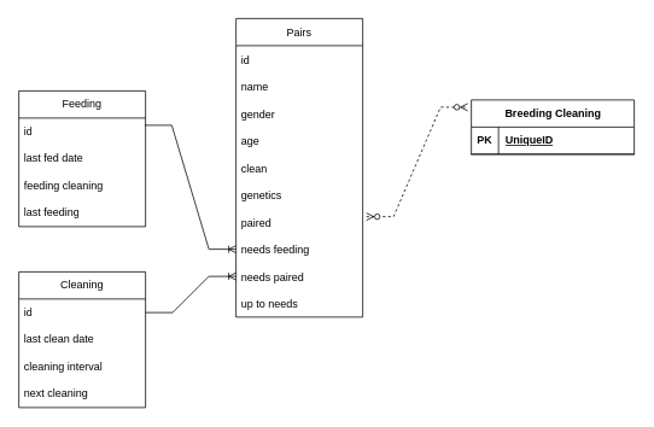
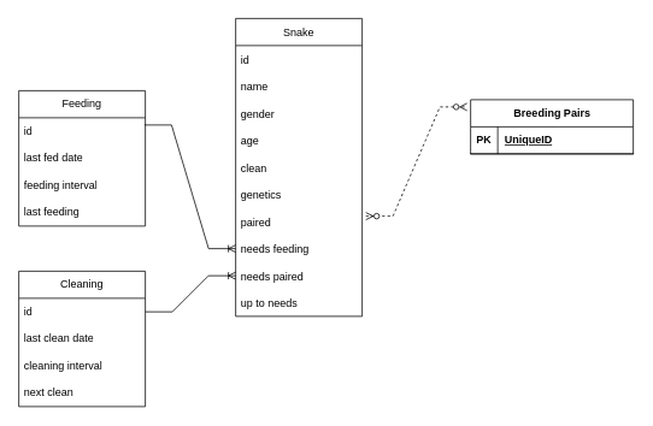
  <mxCell id="0" />
  <mxCell id="1" parent="0" />
- <mxCell id="2" value="Pairs" style="swimlane;fontStyle=0;childLayout=stackLayout;horizontal=1;startSize=30;horizontalStack=0;resizeParent=1;resizeParentMax=0;resizeLast=0;collapsible=1;marginBottom=0;" parent="1" vertex="1"><mxGeometry x="260" y="20" width="140" height="330" as="geometry" /></mxCell>
+ <mxCell id="2" value="Snake" style="swimlane;fontStyle=0;childLayout=stackLayout;horizontal=1;startSize=30;horizontalStack=0;resizeParent=1;resizeParentMax=0;resizeLast=0;collapsible=1;marginBottom=0;" parent="1" vertex="1"><mxGeometry x="260" y="20" width="140" height="330" as="geometry" /></mxCell>
  <mxCell id="3" value="id" style="text;strokeColor=none;fillColor=none;align=left;verticalAlign=middle;spacingLeft=4;spacingRight=4;overflow=hidden;points=[[0,0.5],[1,0.5]];portConstraint=eastwest;rotatable=0;" parent="2" vertex="1"><mxGeometry y="30" width="140" height="30" as="geometry" /></mxCell>
  <mxCell id="4" value="name" style="text;strokeColor=none;fillColor=none;align=left;verticalAlign=middle;spacingLeft=4;spacingRight=4;overflow=hidden;points=[[0,0.5],[1,0.5]];portConstraint=eastwest;rotatable=0;" parent="2" vertex="1"><mxGeometry y="60" width="140" height="30" as="geometry" /></mxCell>
  <mxCell id="5" value="gender" style="text;strokeColor=none;fillColor=none;align=left;verticalAlign=middle;spacingLeft=4;spacingRight=4;overflow=hidden;points=[[0,0.5],[1,0.5]];portConstraint=eastwest;rotatable=0;" parent="2" vertex="1"><mxGeometry y="90" width="140" height="30" as="geometry" /></mxCell>
  <mxCell id="6" value="age" style="text;strokeColor=none;fillColor=none;align=left;verticalAlign=middle;spacingLeft=4;spacingRight=4;overflow=hidden;points=[[0,0.5],[1,0.5]];portConstraint=eastwest;rotatable=0;" vertex="1" parent="2"><mxGeometry y="120" width="140" height="30" as="geometry" /></mxCell>
  <mxCell id="7" value="clean" style="text;strokeColor=none;fillColor=none;align=left;verticalAlign=middle;spacingLeft=4;spacingRight=4;overflow=hidden;points=[[0,0.5],[1,0.5]];portConstraint=eastwest;rotatable=0;" vertex="1" parent="2"><mxGeometry y="150" width="140" height="30" as="geometry" /></mxCell>
  <mxCell id="8" value="genetics" style="text;strokeColor=none;fillColor=none;align=left;verticalAlign=middle;spacingLeft=4;spacingRight=4;overflow=hidden;points=[[0,0.5],[1,0.5]];portConstraint=eastwest;rotatable=0;" vertex="1" parent="2"><mxGeometry y="180" width="140" height="30" as="geometry" /></mxCell>
  <mxCell id="9" value="paired" style="text;strokeColor=none;fillColor=none;align=left;verticalAlign=middle;spacingLeft=4;spacingRight=4;overflow=hidden;points=[[0,0.5],[1,0.5]];portConstraint=eastwest;rotatable=0;" vertex="1" parent="2"><mxGeometry y="210" width="140" height="30" as="geometry" /></mxCell>
  <mxCell id="10" value="needs feeding" style="text;strokeColor=none;fillColor=none;align=left;verticalAlign=middle;spacingLeft=4;spacingRight=4;overflow=hidden;points=[[0,0.5],[1,0.5]];portConstraint=eastwest;rotatable=0;" vertex="1" parent="2"><mxGeometry y="240" width="140" height="30" as="geometry" /></mxCell>
  <mxCell id="11" value="needs paired" style="text;strokeColor=none;fillColor=none;align=left;verticalAlign=middle;spacingLeft=4;spacingRight=4;overflow=hidden;points=[[0,0.5],[1,0.5]];portConstraint=eastwest;rotatable=0;" vertex="1" parent="2"><mxGeometry y="270" width="140" height="30" as="geometry" /></mxCell>
  <mxCell id="12" value="up to needs" style="text;strokeColor=none;fillColor=none;align=left;verticalAlign=middle;spacingLeft=4;spacingRight=4;overflow=hidden;points=[[0,0.5],[1,0.5]];portConstraint=eastwest;rotatable=0;" vertex="1" parent="2"><mxGeometry y="300" width="140" height="30" as="geometry" /></mxCell>
  <mxCell id="13" value="Feeding" style="swimlane;fontStyle=0;childLayout=stackLayout;horizontal=1;startSize=30;horizontalStack=0;resizeParent=1;resizeParentMax=0;resizeLast=0;collapsible=1;marginBottom=0;whiteSpace=wrap;html=1;" vertex="1" parent="1"><mxGeometry x="20" y="100" width="140" height="150" as="geometry" /></mxCell>
  <mxCell id="14" value="id" style="text;strokeColor=none;fillColor=none;align=left;verticalAlign=middle;spacingLeft=4;spacingRight=4;overflow=hidden;points=[[0,0.5],[1,0.5]];portConstraint=eastwest;rotatable=0;whiteSpace=wrap;html=1;" vertex="1" parent="13"><mxGeometry y="30" width="140" height="30" as="geometry" /></mxCell>
  <mxCell id="15" value="last fed date" style="text;strokeColor=none;fillColor=none;align=left;verticalAlign=middle;spacingLeft=4;spacingRight=4;overflow=hidden;points=[[0,0.5],[1,0.5]];portConstraint=eastwest;rotatable=0;whiteSpace=wrap;html=1;" vertex="1" parent="13"><mxGeometry y="60" width="140" height="30" as="geometry" /></mxCell>
- <mxCell id="16" value="feeding cleaning" style="text;strokeColor=none;fillColor=none;align=left;verticalAlign=middle;spacingLeft=4;spacingRight=4;overflow=hidden;points=[[0,0.5],[1,0.5]];portConstraint=eastwest;rotatable=0;whiteSpace=wrap;html=1;" vertex="1" parent="13"><mxGeometry y="90" width="140" height="30" as="geometry" /></mxCell>
+ <mxCell id="16" value="feeding interval" style="text;strokeColor=none;fillColor=none;align=left;verticalAlign=middle;spacingLeft=4;spacingRight=4;overflow=hidden;points=[[0,0.5],[1,0.5]];portConstraint=eastwest;rotatable=0;whiteSpace=wrap;html=1;" vertex="1" parent="13"><mxGeometry y="90" width="140" height="30" as="geometry" /></mxCell>
  <mxCell id="17" value="last feeding" style="text;strokeColor=none;fillColor=none;align=left;verticalAlign=middle;spacingLeft=4;spacingRight=4;overflow=hidden;points=[[0,0.5],[1,0.5]];portConstraint=eastwest;rotatable=0;whiteSpace=wrap;html=1;" vertex="1" parent="13"><mxGeometry y="120" width="140" height="30" as="geometry" /></mxCell>
  <mxCell id="18" value="Cleaning" style="swimlane;fontStyle=0;childLayout=stackLayout;horizontal=1;startSize=30;horizontalStack=0;resizeParent=1;resizeParentMax=0;resizeLast=0;collapsible=1;marginBottom=0;whiteSpace=wrap;html=1;" vertex="1" parent="1"><mxGeometry x="20" y="300" width="140" height="150" as="geometry" /></mxCell>
  <mxCell id="19" value="id" style="text;strokeColor=none;fillColor=none;align=left;verticalAlign=middle;spacingLeft=4;spacingRight=4;overflow=hidden;points=[[0,0.5],[1,0.5]];portConstraint=eastwest;rotatable=0;whiteSpace=wrap;html=1;" vertex="1" parent="18"><mxGeometry y="30" width="140" height="30" as="geometry" /></mxCell>
  <mxCell id="20" value="last clean date" style="text;strokeColor=none;fillColor=none;align=left;verticalAlign=middle;spacingLeft=4;spacingRight=4;overflow=hidden;points=[[0,0.5],[1,0.5]];portConstraint=eastwest;rotatable=0;whiteSpace=wrap;html=1;" vertex="1" parent="18"><mxGeometry y="60" width="140" height="30" as="geometry" /></mxCell>
  <mxCell id="21" value="cleaning interval" style="text;strokeColor=none;fillColor=none;align=left;verticalAlign=middle;spacingLeft=4;spacingRight=4;overflow=hidden;points=[[0,0.5],[1,0.5]];portConstraint=eastwest;rotatable=0;whiteSpace=wrap;html=1;" vertex="1" parent="18"><mxGeometry y="90" width="140" height="30" as="geometry" /></mxCell>
- <mxCell id="22" value="next cleaning" style="text;strokeColor=none;fillColor=none;align=left;verticalAlign=middle;spacingLeft=4;spacingRight=4;overflow=hidden;points=[[0,0.5],[1,0.5]];portConstraint=eastwest;rotatable=0;whiteSpace=wrap;html=1;" vertex="1" parent="18"><mxGeometry y="120" width="140" height="30" as="geometry" /></mxCell>
+ <mxCell id="22" value="next clean" style="text;strokeColor=none;fillColor=none;align=left;verticalAlign=middle;spacingLeft=4;spacingRight=4;overflow=hidden;points=[[0,0.5],[1,0.5]];portConstraint=eastwest;rotatable=0;whiteSpace=wrap;html=1;" vertex="1" parent="18"><mxGeometry y="120" width="140" height="30" as="geometry" /></mxCell>
  <mxCell id="23" value="" style="edgeStyle=entityRelationEdgeStyle;fontSize=12;html=1;endArrow=ERoneToMany;rounded=0;exitX=1;exitY=0.5;exitDx=0;exitDy=0;entryX=0;entryY=0.5;entryDx=0;entryDy=0;" edge="1" parent="1" source="19" target="11"><mxGeometry width="100" height="100" relative="1" as="geometry"><mxPoint x="170" y="570" as="sourcePoint" /><mxPoint x="270" y="470" as="targetPoint" /></mxGeometry></mxCell>
  <mxCell id="24" value="" style="edgeStyle=entityRelationEdgeStyle;fontSize=12;html=1;endArrow=ERoneToMany;rounded=0;exitX=0.993;exitY=0.267;exitDx=0;exitDy=0;entryX=0;entryY=0.5;entryDx=0;entryDy=0;exitPerimeter=0;" edge="1" parent="1" source="14" target="10"><mxGeometry width="100" height="100" relative="1" as="geometry"><mxPoint x="170" y="205" as="sourcePoint" /><mxPoint x="270" y="165" as="targetPoint" /></mxGeometry></mxCell>
- <mxCell id="25" value="Breeding Cleaning" style="shape=table;startSize=30;container=1;collapsible=1;childLayout=tableLayout;fixedRows=1;rowLines=0;fontStyle=1;align=center;resizeLast=1;html=1;" vertex="1" parent="1"><mxGeometry x="520" y="110" width="180" height="60" as="geometry" /></mxCell>
+ <mxCell id="25" value="Breeding Pairs" style="shape=table;startSize=30;container=1;collapsible=1;childLayout=tableLayout;fixedRows=1;rowLines=0;fontStyle=1;align=center;resizeLast=1;html=1;" vertex="1" parent="1"><mxGeometry x="520" y="110" width="180" height="60" as="geometry" /></mxCell>
  <mxCell id="26" value="" style="shape=tableRow;horizontal=0;startSize=0;swimlaneHead=0;swimlaneBody=0;fillColor=none;collapsible=0;dropTarget=0;points=[[0,0.5],[1,0.5]];portConstraint=eastwest;top=0;left=0;right=0;bottom=1;" vertex="1" parent="25"><mxGeometry y="30" width="180" height="30" as="geometry" /></mxCell>
  <mxCell id="27" value="PK" style="shape=partialRectangle;connectable=0;fillColor=none;top=0;left=0;bottom=0;right=0;fontStyle=1;overflow=hidden;whiteSpace=wrap;html=1;" vertex="1" parent="26"><mxGeometry width="30" height="30" as="geometry"><mxRectangle width="30" height="30" as="alternateBounds" /></mxGeometry></mxCell>
  <mxCell id="28" value="UniqueID" style="shape=partialRectangle;connectable=0;fillColor=none;top=0;left=0;bottom=0;right=0;align=left;spacingLeft=6;fontStyle=5;overflow=hidden;whiteSpace=wrap;html=1;" vertex="1" parent="26"><mxGeometry x="30" width="150" height="30" as="geometry"><mxRectangle width="150" height="30" as="alternateBounds" /></mxGeometry></mxCell>
  <mxCell id="29" value="" style="edgeStyle=entityRelationEdgeStyle;fontSize=12;html=1;endArrow=ERzeroToMany;endFill=1;startArrow=ERzeroToMany;rounded=0;exitX=1.029;exitY=0.3;exitDx=0;exitDy=0;exitPerimeter=0;entryX=-0.022;entryY=0.133;entryDx=0;entryDy=0;entryPerimeter=0;dashed=1;" edge="1" parent="1" source="9" target="25"><mxGeometry width="100" height="100" relative="1" as="geometry"><mxPoint x="490" y="460" as="sourcePoint" /><mxPoint x="590" y="360" as="targetPoint" /></mxGeometry></mxCell>
